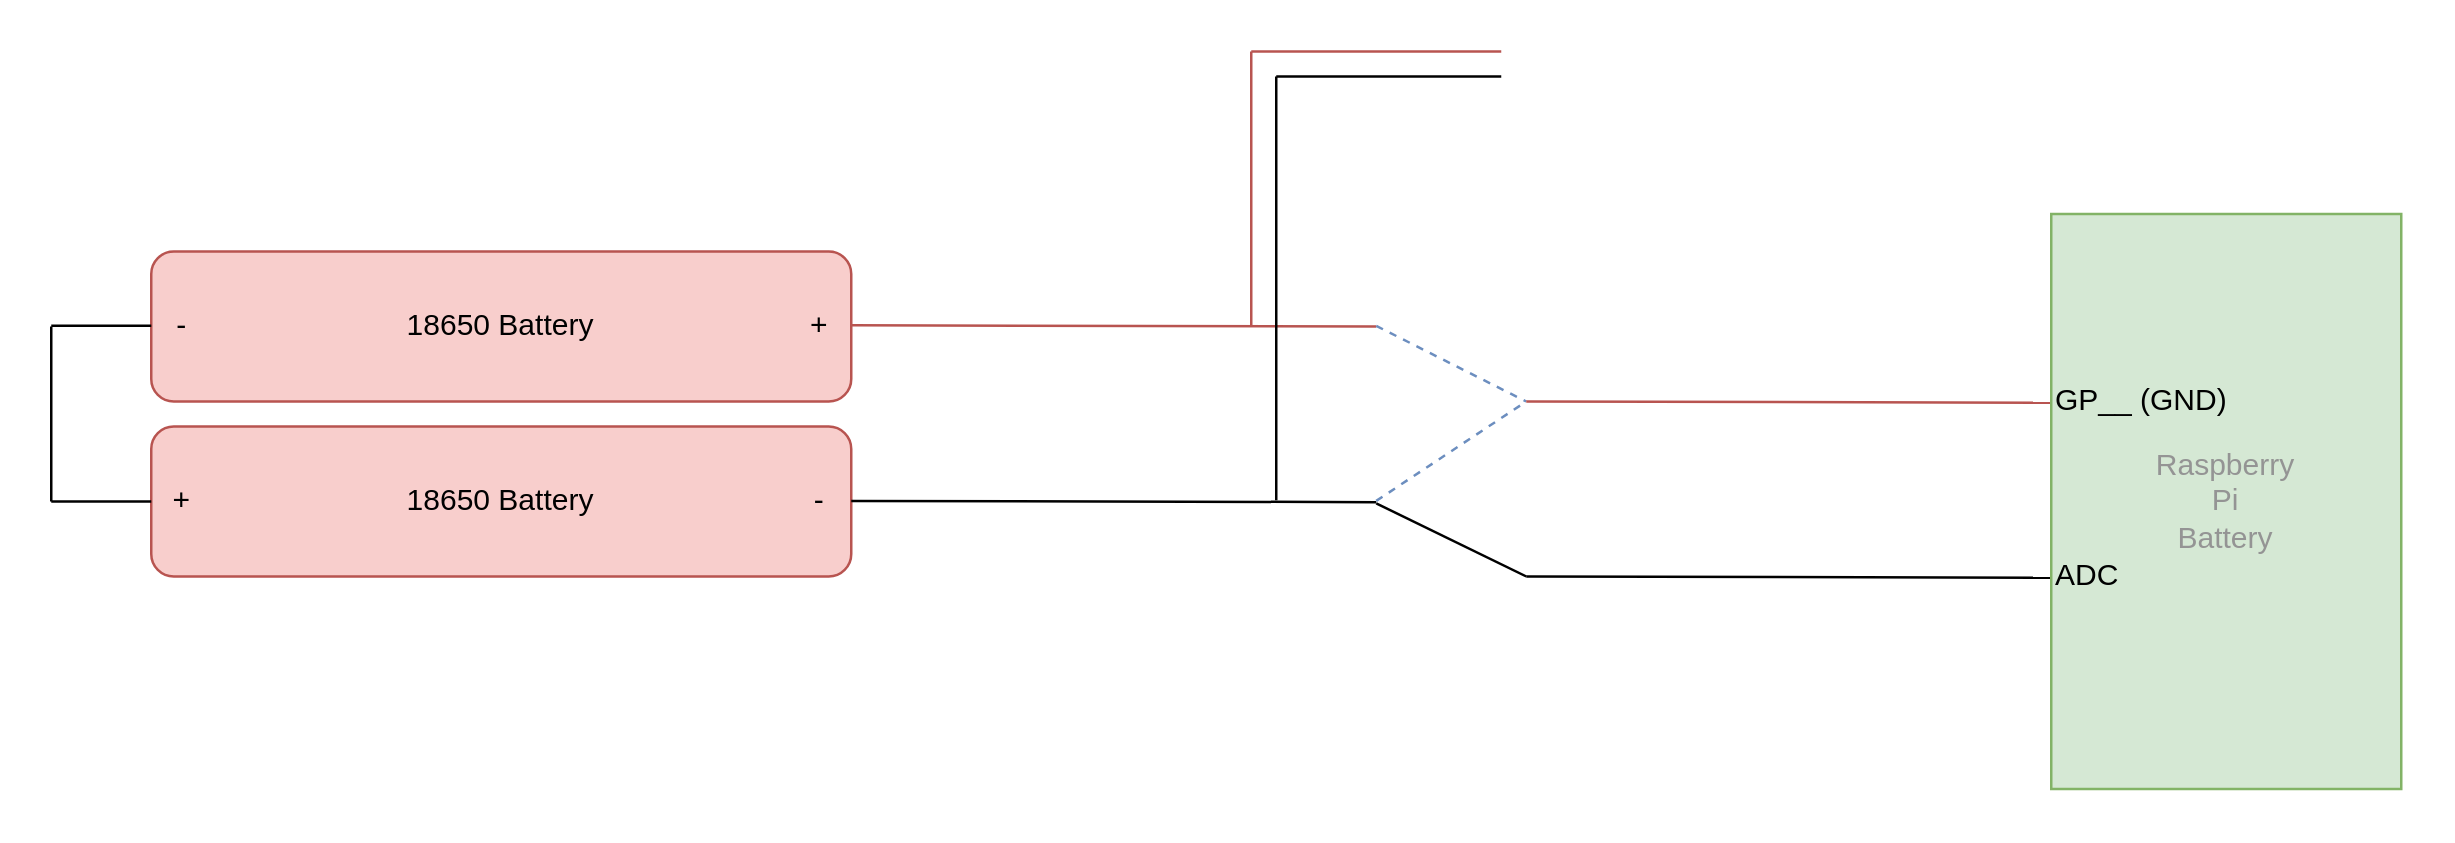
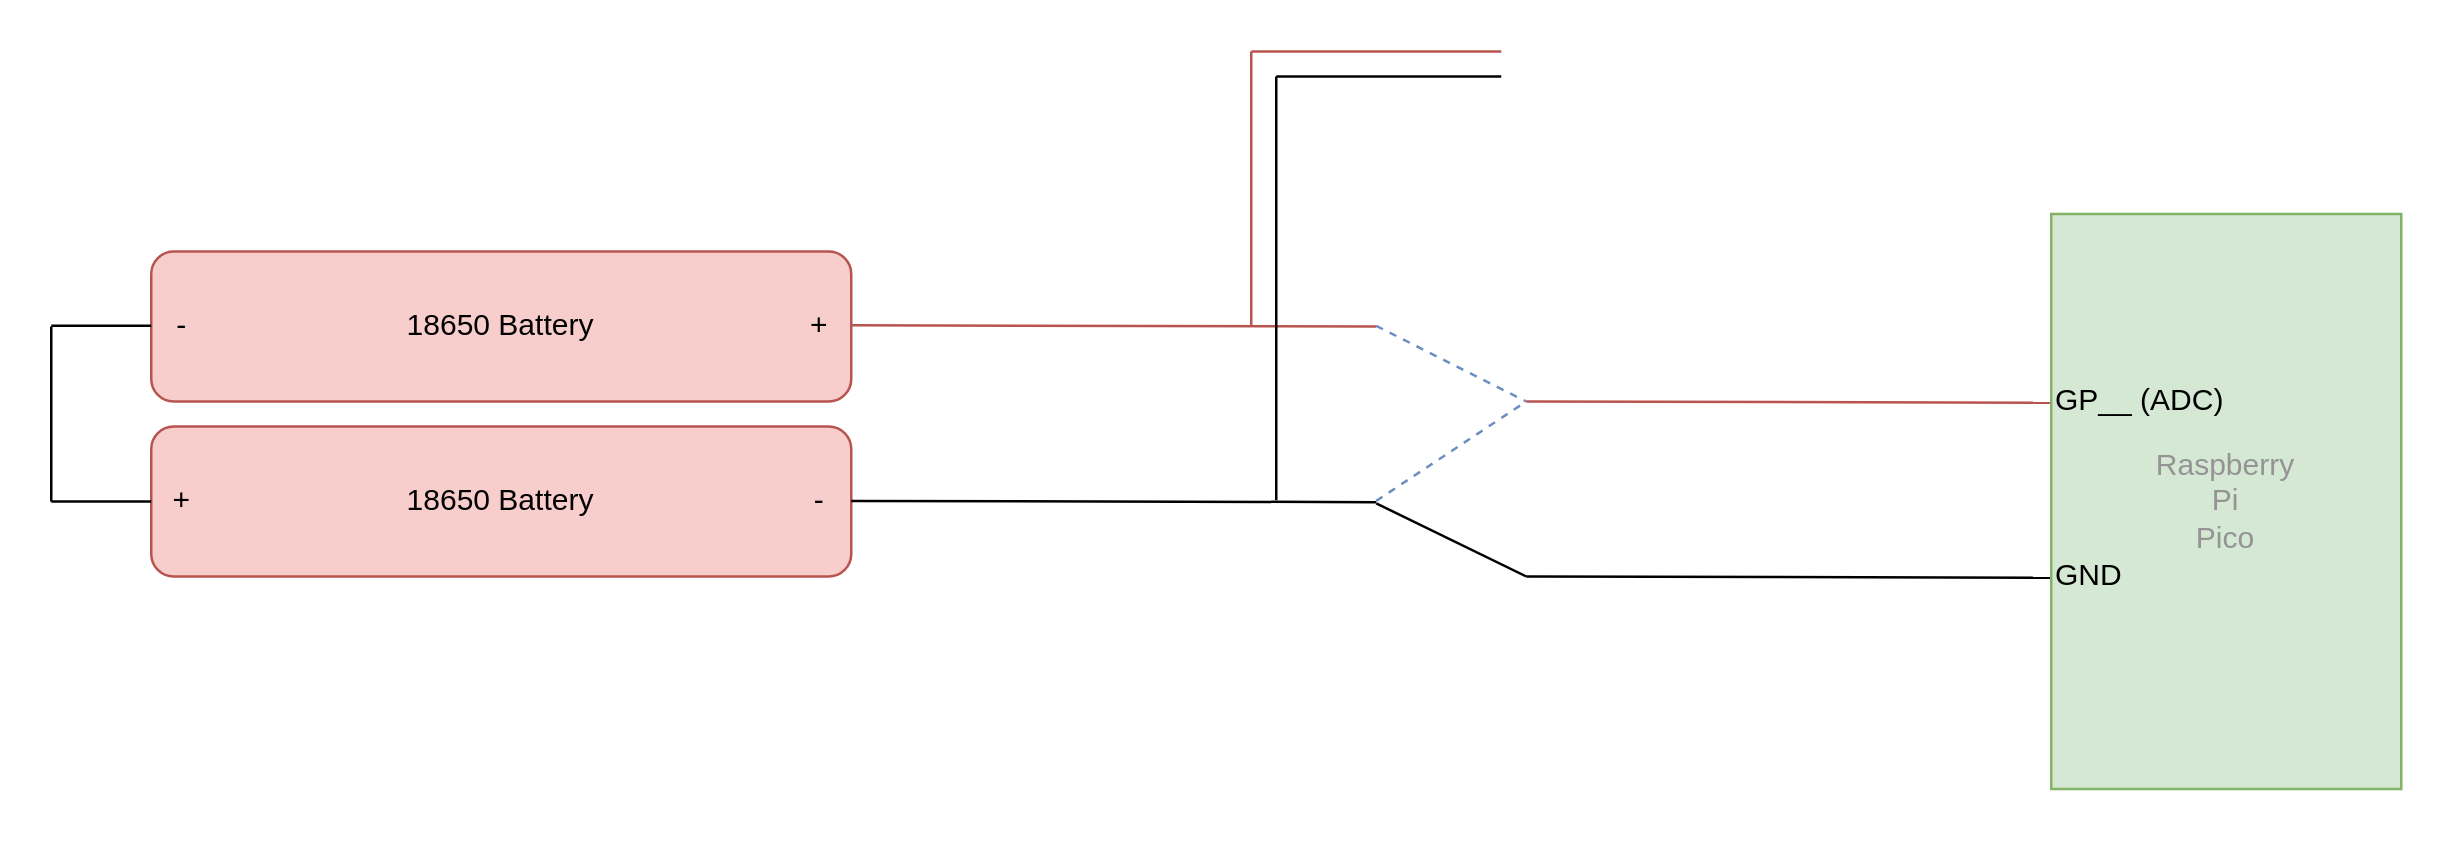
  <mxCell id="0" />
  <mxCell id="1" parent="0" />
  <mxCell id="2" value="18650 Battery" style="rounded=1;whiteSpace=wrap;html=1;fillColor=#f8cecc;strokeColor=#b85450;" vertex="1" parent="1"><mxGeometry x="60" y="100" width="280" height="60" as="geometry" /></mxCell>
  <mxCell id="3" value="+" style="text;html=1;align=center;verticalAlign=middle;whiteSpace=wrap;rounded=0;" vertex="1" parent="1"><mxGeometry x="315" y="115" width="25" height="30" as="geometry" /></mxCell>
  <mxCell id="4" value="-" style="text;html=1;align=center;verticalAlign=middle;whiteSpace=wrap;rounded=0;" vertex="1" parent="1"><mxGeometry x="60" y="115" width="25" height="30" as="geometry" /></mxCell>
  <mxCell id="5" value="18650 Battery" style="rounded=1;whiteSpace=wrap;html=1;fillColor=#f8cecc;strokeColor=#b85450;" vertex="1" parent="1"><mxGeometry x="60" y="170" width="280" height="60" as="geometry" /></mxCell>
  <mxCell id="6" value="-" style="text;html=1;align=center;verticalAlign=middle;whiteSpace=wrap;rounded=0;" vertex="1" parent="1"><mxGeometry x="315" y="185" width="25" height="30" as="geometry" /></mxCell>
  <mxCell id="7" value="+" style="text;html=1;align=center;verticalAlign=middle;whiteSpace=wrap;rounded=0;" vertex="1" parent="1"><mxGeometry x="60" y="185" width="25" height="30" as="geometry" /></mxCell>
  <mxCell id="8" value="" style="endArrow=none;html=1;rounded=0;" edge="1" parent="1"><mxGeometry width="50" height="50" relative="1" as="geometry"><mxPoint x="60" y="200" as="sourcePoint" /><mxPoint x="20" y="200" as="targetPoint" /></mxGeometry></mxCell>
  <mxCell id="9" value="" style="endArrow=none;html=1;rounded=0;" edge="1" parent="1"><mxGeometry width="50" height="50" relative="1" as="geometry"><mxPoint x="20" y="130" as="sourcePoint" /><mxPoint x="20" y="200" as="targetPoint" /></mxGeometry></mxCell>
  <mxCell id="10" value="" style="endArrow=none;html=1;rounded=0;" edge="1" parent="1"><mxGeometry width="50" height="50" relative="1" as="geometry"><mxPoint x="60" y="129.66" as="sourcePoint" /><mxPoint x="20" y="129.66" as="targetPoint" /></mxGeometry></mxCell>
  <mxCell id="11" value="" style="endArrow=none;html=1;rounded=0;fillColor=#f8cecc;strokeColor=#b85450;" edge="1" parent="1"><mxGeometry width="50" height="50" relative="1" as="geometry"><mxPoint x="340" y="129.5" as="sourcePoint" /><mxPoint x="550" y="130" as="targetPoint" /></mxGeometry></mxCell>
  <mxCell id="12" value="" style="endArrow=none;html=1;rounded=0;fillColor=#f8cecc;strokeColor=#000000;" edge="1" parent="1"><mxGeometry width="50" height="50" relative="1" as="geometry"><mxPoint x="340" y="199.75" as="sourcePoint" /><mxPoint x="550" y="200.25" as="targetPoint" /></mxGeometry></mxCell>
  <mxCell id="13" value="" style="endArrow=none;html=1;rounded=0;fillColor=#dae8fc;strokeColor=#6c8ebf;dashed=1;" edge="1" parent="1"><mxGeometry width="50" height="50" relative="1" as="geometry"><mxPoint x="550" y="129.75" as="sourcePoint" /><mxPoint x="610" y="160" as="targetPoint" /></mxGeometry></mxCell>
  <mxCell id="14" value="" style="endArrow=none;html=1;rounded=0;fillColor=#dae8fc;strokeColor=#6c8ebf;dashed=1;" edge="1" parent="1"><mxGeometry width="50" height="50" relative="1" as="geometry"><mxPoint x="550" y="199.75" as="sourcePoint" /><mxPoint x="610" y="160" as="targetPoint" /></mxGeometry></mxCell>
  <mxCell id="15" value="" style="endArrow=none;html=1;rounded=0;fillColor=#f8cecc;strokeColor=#b85450;" edge="1" parent="1"><mxGeometry width="50" height="50" relative="1" as="geometry"><mxPoint x="610" y="160" as="sourcePoint" /><mxPoint x="820" y="160.5" as="targetPoint" /></mxGeometry></mxCell>
  <mxCell id="16" value="" style="endArrow=none;html=1;rounded=0;fillColor=#f8cecc;strokeColor=#000000;" edge="1" parent="1"><mxGeometry width="50" height="50" relative="1" as="geometry"><mxPoint x="550" y="200.75" as="sourcePoint" /><mxPoint x="610" y="230" as="targetPoint" /></mxGeometry></mxCell>
  <mxCell id="17" value="" style="endArrow=none;html=1;rounded=0;fillColor=#f8cecc;strokeColor=#000000;" edge="1" parent="1"><mxGeometry width="50" height="50" relative="1" as="geometry"><mxPoint x="610" y="230" as="sourcePoint" /><mxPoint x="820" y="230.5" as="targetPoint" /></mxGeometry></mxCell>
- <mxCell id="18" value="Raspberry&lt;div&gt;Pi&lt;br&gt;Battery&lt;/div&gt;" style="rounded=0;whiteSpace=wrap;html=1;fillColor=#d5e8d4;strokeColor=#82b366;fontColor=#949494;" vertex="1" parent="1"><mxGeometry x="820" y="85" width="140" height="230" as="geometry" /></mxCell>
- <mxCell id="19" value="GP__ (GND)" style="text;html=1;align=left;verticalAlign=middle;whiteSpace=wrap;rounded=0;" vertex="1" parent="1"><mxGeometry x="820" y="145" width="120" height="30" as="geometry" /></mxCell>
- <mxCell id="20" value="ADC" style="text;html=1;align=left;verticalAlign=middle;whiteSpace=wrap;rounded=0;" vertex="1" parent="1"><mxGeometry x="820" y="215" width="120" height="30" as="geometry" /></mxCell>
+ <mxCell id="18" value="Raspberry&lt;div&gt;Pi&lt;br&gt;Pico&lt;/div&gt;" style="rounded=0;whiteSpace=wrap;html=1;fillColor=#d5e8d4;strokeColor=#82b366;fontColor=#949494;" vertex="1" parent="1"><mxGeometry x="820" y="85" width="140" height="230" as="geometry" /></mxCell>
+ <mxCell id="19" value="GP__ (ADC)" style="text;html=1;align=left;verticalAlign=middle;whiteSpace=wrap;rounded=0;" vertex="1" parent="1"><mxGeometry x="820" y="145" width="120" height="30" as="geometry" /></mxCell>
+ <mxCell id="20" value="GND" style="text;html=1;align=left;verticalAlign=middle;whiteSpace=wrap;rounded=0;" vertex="1" parent="1"><mxGeometry x="820" y="215" width="120" height="30" as="geometry" /></mxCell>
  <mxCell id="21" value="" style="endArrow=none;html=1;rounded=0;" edge="1" parent="1"><mxGeometry width="50" height="50" relative="1" as="geometry"><mxPoint x="510" y="199.5" as="sourcePoint" /><mxPoint x="510" y="30" as="targetPoint" /></mxGeometry></mxCell>
  <mxCell id="22" value="" style="endArrow=none;html=1;rounded=0;fillColor=#f8cecc;strokeColor=#b85450;" edge="1" parent="1"><mxGeometry width="50" height="50" relative="1" as="geometry"><mxPoint x="500" y="129.5" as="sourcePoint" /><mxPoint x="500" y="20" as="targetPoint" /></mxGeometry></mxCell>
  <mxCell id="23" value="" style="endArrow=none;html=1;rounded=0;fillColor=#f8cecc;strokeColor=#b85450;" edge="1" parent="1"><mxGeometry width="50" height="50" relative="1" as="geometry"><mxPoint x="600" y="20" as="sourcePoint" /><mxPoint x="500" y="20" as="targetPoint" /></mxGeometry></mxCell>
  <mxCell id="24" value="" style="endArrow=none;html=1;rounded=0;" edge="1" parent="1"><mxGeometry width="50" height="50" relative="1" as="geometry"><mxPoint x="600" y="30" as="sourcePoint" /><mxPoint x="510" y="30" as="targetPoint" /></mxGeometry></mxCell>
